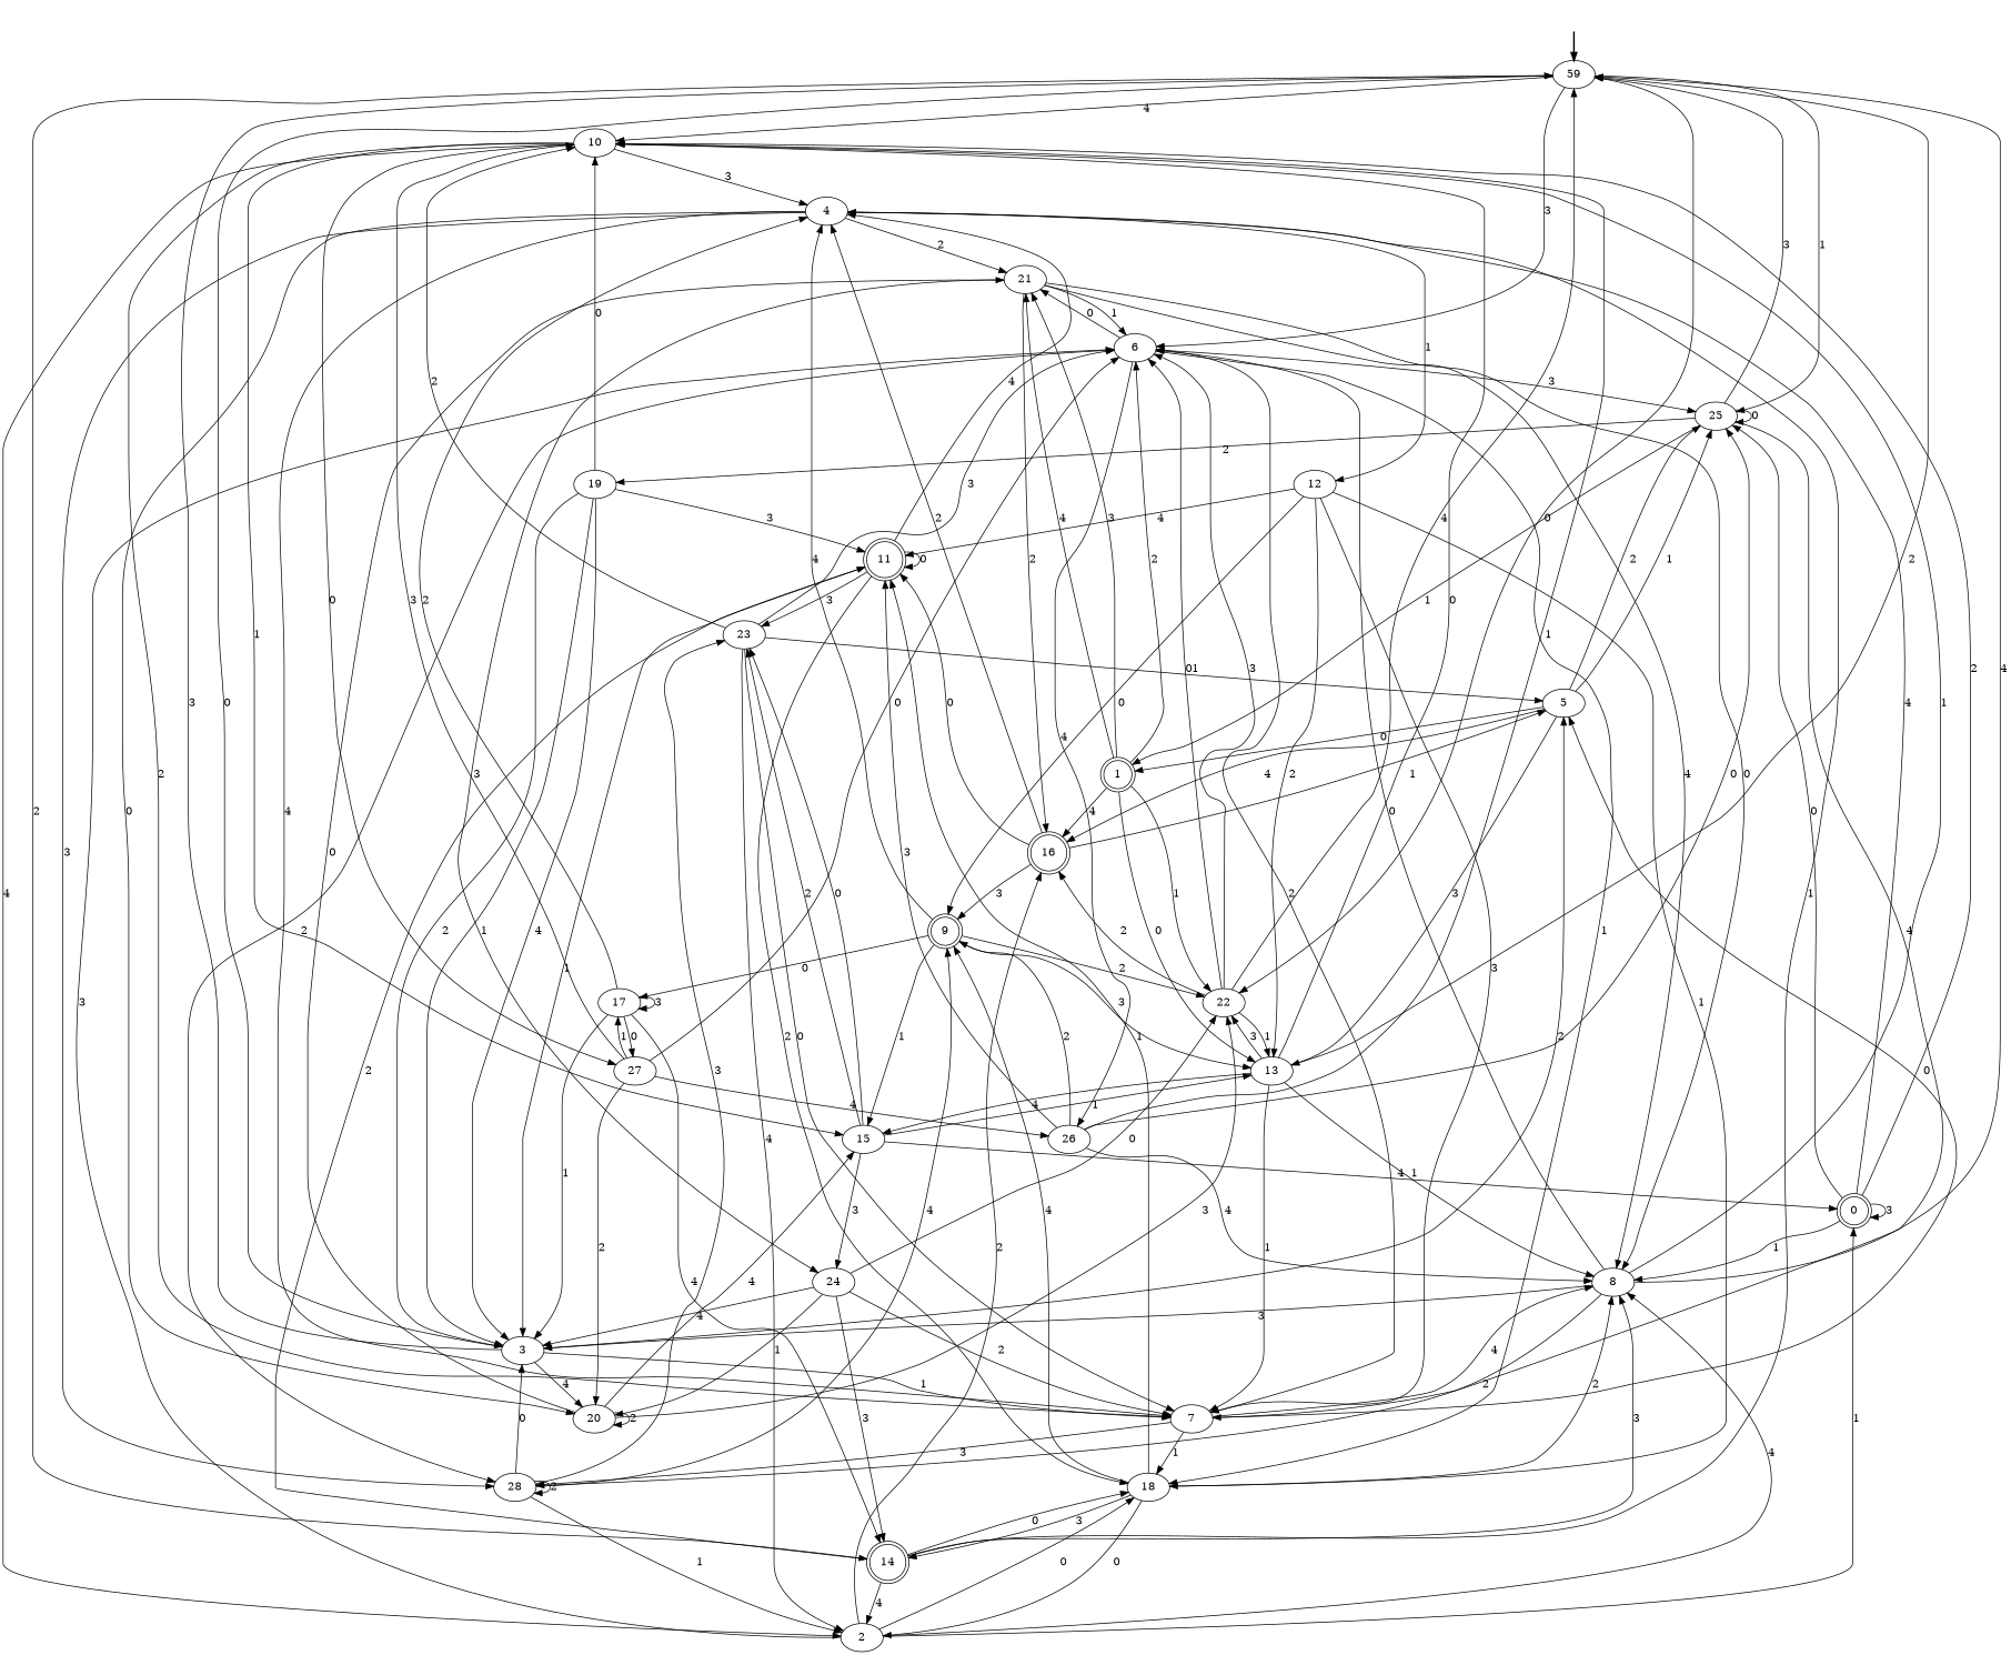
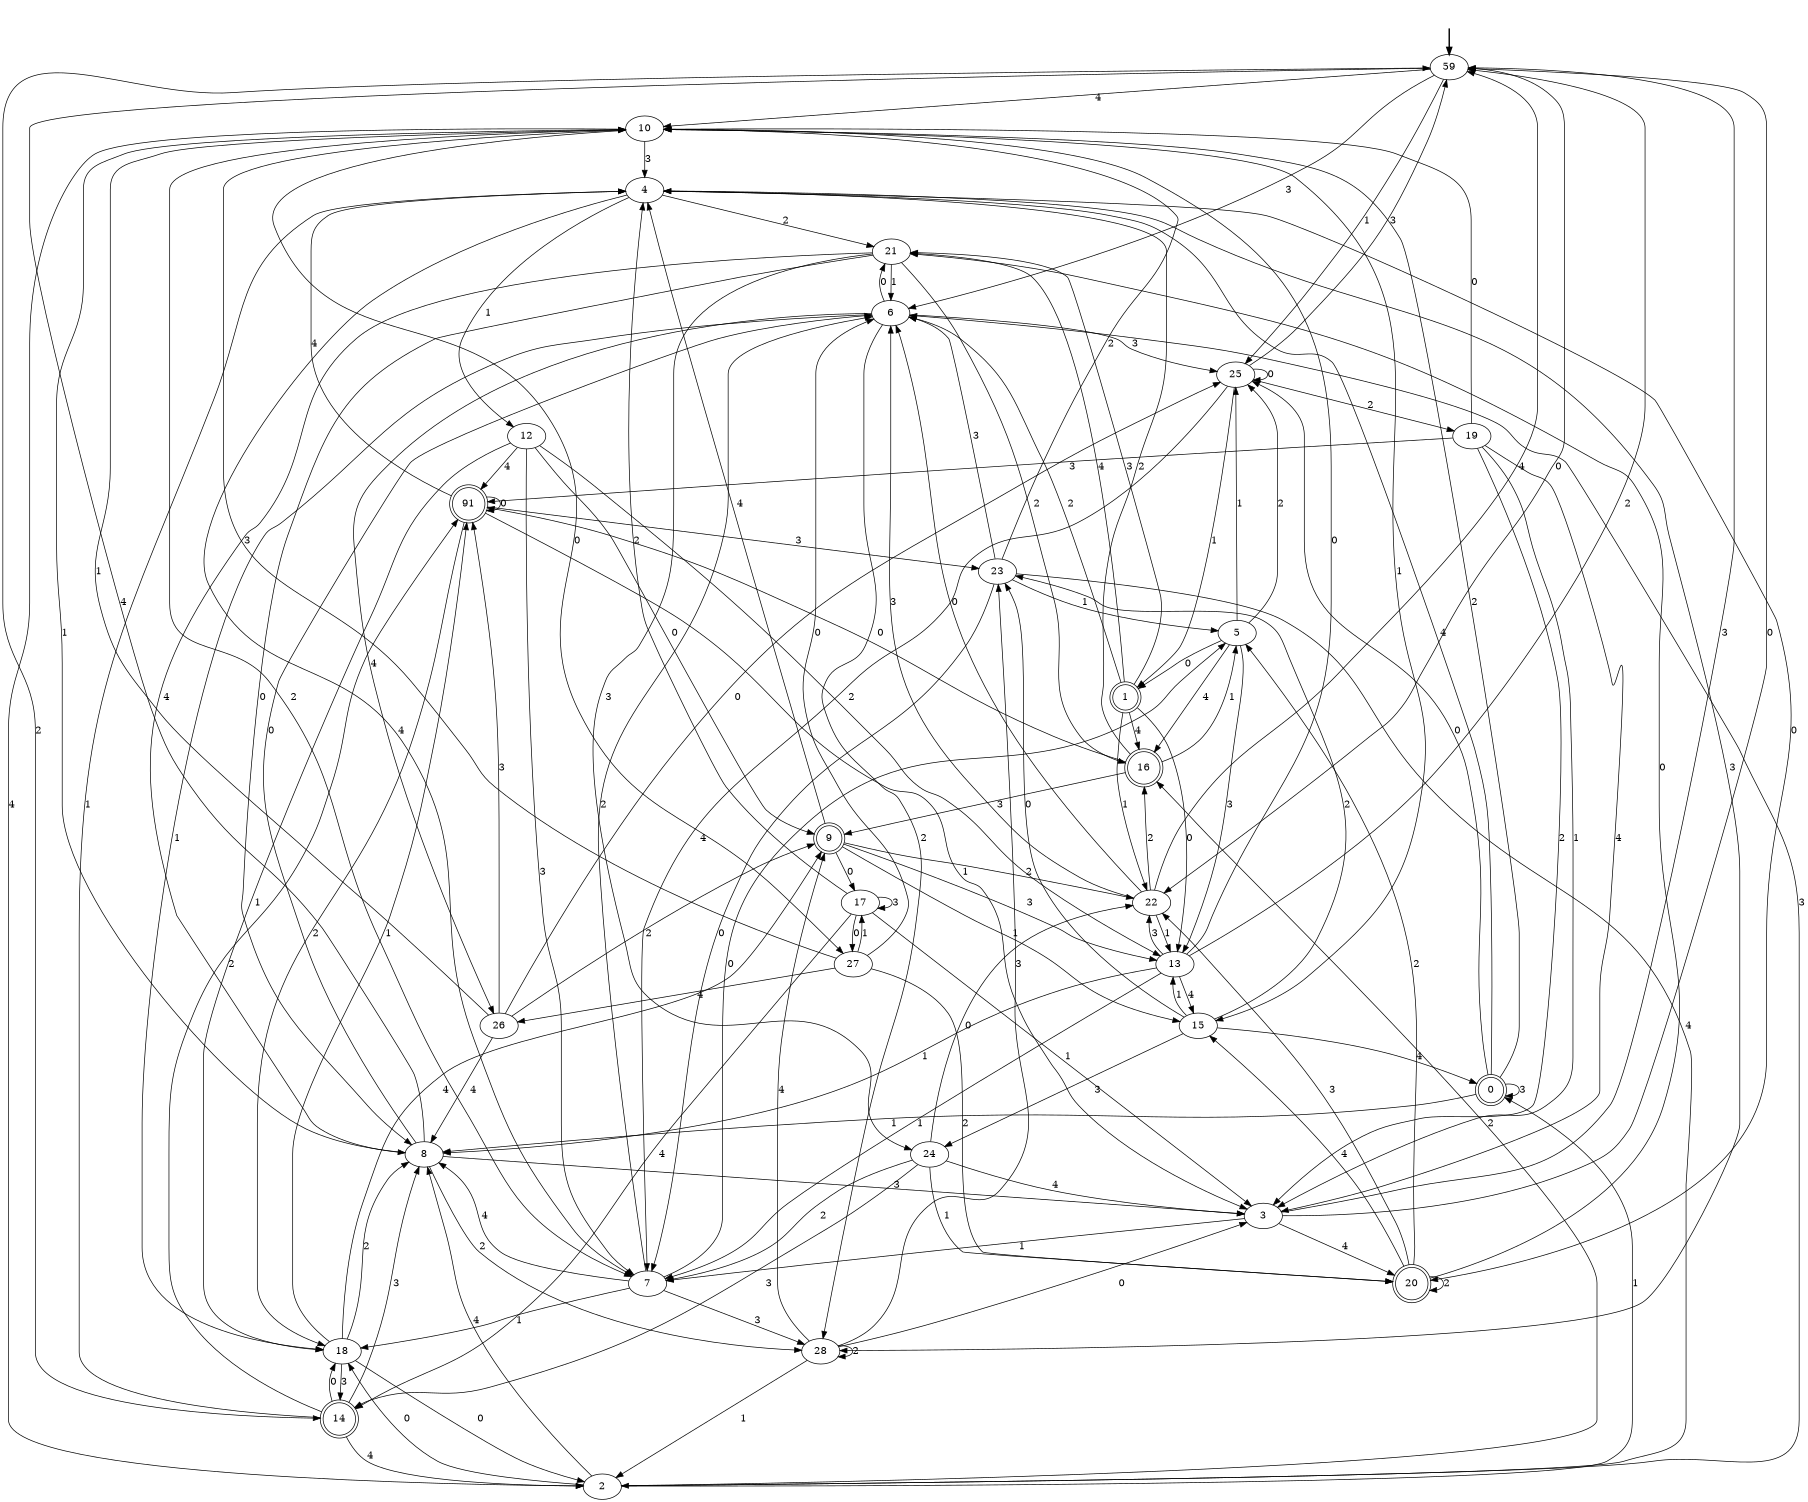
  digraph {
    fake [style=invisible]
    n2 [label=59 root=true]
    10
    25
    6
    22
    14 [shape=doublecircle]
    0 [shape=doublecircle]
    4
    8
    21
    7
-   20
+   20 [shape=doublecircle]
    12
    28
    3
    2
    15
    27
    1 [shape=doublecircle]
    19
    13
    16 [shape=doublecircle]
    18
    26
    24
    5
    9 [shape=doublecircle]
-   11 [shape=doublecircle]
+   11 [shape=doublecircle label=91]
    23
    17
    fake -> n2 [style=bold]
    n2 -> 10 [label=4]
    n2 -> 25 [label=1]
    n2 -> 6 [label=3]
    n2 -> 22 [label=0]
    n2 -> 14 [label=2]
    10 -> 4 [label=3]
    10 -> 7 [label=2]
    10 -> 2 [label=4]
    10 -> 15 [label=1]
    10 -> 27 [label=0]
    25 -> n2 [label=3]
    25 -> 25 [label=0]
    25 -> 7 [label=4]
    25 -> 1 [label=1]
    25 -> 19 [label=2]
    6 -> 25 [label=3]
    6 -> 21 [label=0]
    6 -> 28 [label=2]
    6 -> 18 [label=1]
    6 -> 26 [label=4]
    22 -> n2 [label=4]
    22 -> 6 [label=3]
    22 -> 6 [label=0]
    22 -> 13 [label=1]
    22 -> 16 [label=2]
    14 -> 4 [label=1]
    14 -> 8 [label=3]
    14 -> 2 [label=4]
    14 -> 18 [label=0]
    14 -> 11 [label=2]
    0 -> 10 [label=2]
    0 -> 25 [label=0]
    0 -> 0 [label=3]
    0 -> 4 [label=4]
    0 -> 8 [label=1]
    4 -> 21 [label=2]
    4 -> 7 [label=4]
    4 -> 20 [label=0]
    4 -> 12 [label=1]
    4 -> 28 [label=3]
    8 -> n2 [label=4]
    8 -> 10 [label=1]
    8 -> 6 [label=0]
    8 -> 28 [label=2]
    8 -> 3 [label=3]
    21 -> 6 [label=1]
    21 -> 8 [label=4]
    21 -> 8 [label=0]
    21 -> 16 [label=2]
    21 -> 24 [label=3]
    7 -> 6 [label=2]
    7 -> 8 [label=4]
    7 -> 28 [label=3]
    7 -> 18 [label=1]
    7 -> 5 [label=0]
    20 -> 22 [label=3]
    20 -> 21 [label=0]
    20 -> 20 [label=2]
    20 -> 15 [label=4]
    12 -> 7 [label=3]
    12 -> 13 [label=2]
    12 -> 18 [label=1]
    12 -> 9 [label=0]
    12 -> 11 [label=4]
    28 -> 28 [label=2]
    28 -> 3 [label=0]
    28 -> 2 [label=1]
    28 -> 9 [label=4]
    28 -> 23 [label=3]
    3 -> n2 [label=0]
    3 -> n2 [label=3]
    3 -> 7 [label=1]
    3 -> 20 [label=4]
-   3 -> 5 [label=2]
+   20 -> 5 [label=2]
    2 -> 6 [label=3]
    2 -> 0 [label=1]
    2 -> 8 [label=4]
    2 -> 16 [label=2]
    2 -> 18 [label=0]
    15 -> 0 [label=4]
    15 -> 13 [label=1]
    15 -> 24 [label=3]
    15 -> 23 [label=0]
    15 -> 23 [label=2]
    27 -> 10 [label=3]
    27 -> 6 [label=0]
    27 -> 20 [label=2]
    27 -> 26 [label=4]
    27 -> 17 [label=1]
    1 -> 6 [label=2]
    1 -> 22 [label=1]
    1 -> 21 [label=3]
    1 -> 21 [label=4]
    1 -> 13 [label=0]
    1 -> 16 [label=4]
    19 -> 10 [label=0]
    19 -> 3 [label=4]
    19 -> 3 [label=2]
    19 -> 3 [label=1]
    19 -> 11 [label=3]
    13 -> n2 [label=2]
    13 -> 10 [label=0]
    13 -> 22 [label=3]
    13 -> 8 [label=1]
    13 -> 7 [label=1]
    13 -> 15 [label=4]
    16 -> 4 [label=2]
    16 -> 5 [label=1]
    16 -> 9 [label=3]
    16 -> 11 [label=0]
    18 -> 14 [label=3]
    18 -> 8 [label=2]
    18 -> 2 [label=0]
    18 -> 9 [label=4]
    18 -> 11 [label=1]
    26 -> 10 [label=1]
    26 -> 25 [label=0]
    26 -> 8 [label=4]
    26 -> 9 [label=2]
    26 -> 11 [label=3]
    24 -> 22 [label=0]
    24 -> 14 [label=3]
    24 -> 7 [label=2]
    24 -> 20 [label=1]
    24 -> 3 [label=4]
    5 -> 25 [label=2]
    5 -> 25 [label=1]
    5 -> 1 [label=0]
    5 -> 13 [label=3]
    5 -> 16 [label=4]
    9 -> 22 [label=2]
    9 -> 4 [label=4]
    9 -> 15 [label=1]
    9 -> 13 [label=3]
    9 -> 17 [label=0]
    11 -> 4 [label=4]
    11 -> 3 [label=1]
    11 -> 18 [label=2]
    11 -> 11 [label=0]
    11 -> 23 [label=3]
    23 -> 10 [label=2]
    23 -> 6 [label=3]
    23 -> 7 [label=0]
    23 -> 2 [label=4]
    23 -> 5 [label=1]
    17 -> 14 [label=4]
    17 -> 4 [label=2]
    17 -> 3 [label=1]
    17 -> 27 [label=0]
    17 -> 17 [label=3]
  }
